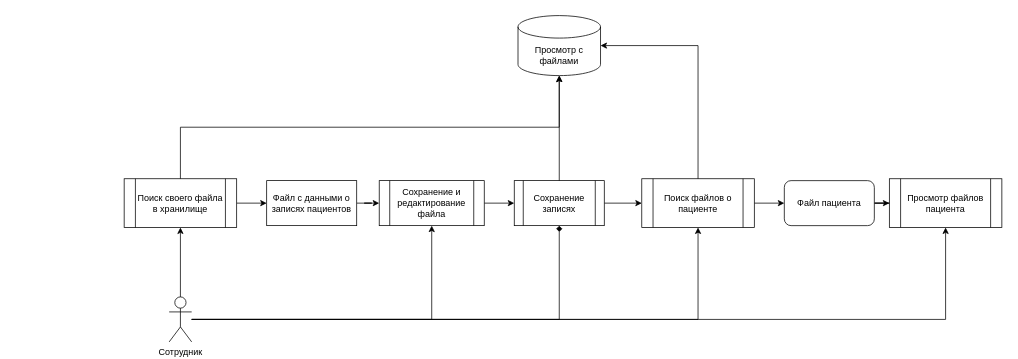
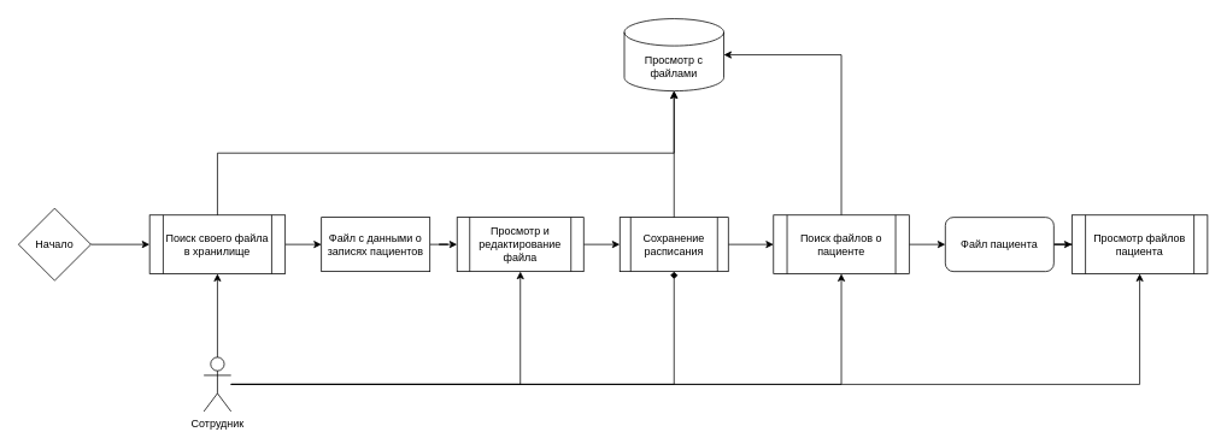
  <mxCell id="0" />
  <mxCell id="1" parent="0" />
+ <mxCell id="2" style="edgeStyle=orthogonalEdgeStyle;rounded=0;orthogonalLoop=1;jettySize=auto;html=1;exitX=1;exitY=0.5;exitDx=0;exitDy=0;entryX=0;entryY=0.5;entryDx=0;entryDy=0;" parent="1" source="13" target="10" edge="1"><mxGeometry relative="1" as="geometry"><mxPoint x="-155" y="270" as="sourcePoint" /><mxPoint x="-80" y="270" as="targetPoint" /></mxGeometry></mxCell>
  <mxCell id="3" style="edgeStyle=orthogonalEdgeStyle;rounded=0;orthogonalLoop=1;jettySize=auto;html=1;" parent="1" source="8" target="10" edge="1"><mxGeometry relative="1" as="geometry" /></mxCell>
  <mxCell id="4" style="edgeStyle=orthogonalEdgeStyle;rounded=0;orthogonalLoop=1;jettySize=auto;html=1;entryX=0.5;entryY=1;entryDx=0;entryDy=0;" parent="1" source="8" target="15" edge="1"><mxGeometry relative="1" as="geometry" /></mxCell>
  <mxCell id="5" style="edgeStyle=orthogonalEdgeStyle;rounded=0;orthogonalLoop=1;jettySize=auto;html=1;entryX=0.5;entryY=1;entryDx=0;entryDy=0;endArrow=diamond;" parent="1" source="8" target="17" edge="1"><mxGeometry relative="1" as="geometry" /></mxCell>
  <mxCell id="6" style="edgeStyle=orthogonalEdgeStyle;rounded=0;orthogonalLoop=1;jettySize=auto;html=1;entryX=0.5;entryY=1;entryDx=0;entryDy=0;" edge="1" parent="1" source="8" target="22"><mxGeometry relative="1" as="geometry" /></mxCell>
  <mxCell id="7" style="edgeStyle=orthogonalEdgeStyle;rounded=0;orthogonalLoop=1;jettySize=auto;html=1;entryX=0.5;entryY=1;entryDx=0;entryDy=0;" edge="1" parent="1" source="8" target="23"><mxGeometry relative="1" as="geometry" /></mxCell>
  <mxCell id="8" value="&lt;span style=&quot;text-wrap-mode: wrap;&quot;&gt;Сотрудник медик&lt;/span&gt;" style="shape=umlActor;verticalLabelPosition=bottom;verticalAlign=top;html=1;outlineConnect=0;" parent="1" vertex="1"><mxGeometry x="225" y="395" width="30" height="60" as="geometry" /></mxCell>
  <mxCell id="9" style="edgeStyle=orthogonalEdgeStyle;rounded=0;orthogonalLoop=1;jettySize=auto;html=1;entryX=0;entryY=0.5;entryDx=0;entryDy=0;" parent="1" source="10" target="20" edge="1"><mxGeometry relative="1" as="geometry" /></mxCell>
  <mxCell id="10" value="Поиск своего файла в хранилище" style="shape=process;whiteSpace=wrap;html=1;backgroundOutline=1;" parent="1" vertex="1"><mxGeometry x="165" y="237.5" width="150" height="65" as="geometry" /></mxCell>
  <mxCell id="11" value="Просмотр с файлами" style="shape=cylinder3;whiteSpace=wrap;html=1;boundedLbl=1;backgroundOutline=1;size=15;" parent="1" vertex="1"><mxGeometry x="690" y="20" width="110" height="80" as="geometry" /></mxCell>
  <mxCell id="12" style="edgeStyle=orthogonalEdgeStyle;rounded=0;orthogonalLoop=1;jettySize=auto;html=1;entryX=0.5;entryY=1;entryDx=0;entryDy=0;entryPerimeter=0;exitX=0.5;exitY=0;exitDx=0;exitDy=0;" parent="1" source="10" target="11" edge="1"><mxGeometry relative="1" as="geometry" /></mxCell>
+ <mxCell id="13" value="Начало" style="rhombus;whiteSpace=wrap;html=1;" parent="1" vertex="1"><mxGeometry x="20" y="230" width="80" height="80" as="geometry" /></mxCell>
  <mxCell id="14" style="edgeStyle=orthogonalEdgeStyle;rounded=0;orthogonalLoop=1;jettySize=auto;html=1;entryX=0;entryY=0.5;entryDx=0;entryDy=0;" parent="1" source="15" target="17" edge="1"><mxGeometry relative="1" as="geometry" /></mxCell>
- <mxCell id="15" value="Сохранение и редактирование файла" style="shape=process;whiteSpace=wrap;html=1;backgroundOutline=1;" parent="1" vertex="1"><mxGeometry x="505" y="240" width="140" height="60" as="geometry" /></mxCell>
+ <mxCell id="15" value="Просмотр и редактирование файла" style="shape=process;whiteSpace=wrap;html=1;backgroundOutline=1;" parent="1" vertex="1"><mxGeometry x="505" y="240" width="140" height="60" as="geometry" /></mxCell>
  <mxCell id="16" value="" style="edgeStyle=orthogonalEdgeStyle;rounded=0;orthogonalLoop=1;jettySize=auto;html=1;" edge="1" parent="1" source="17" target="22"><mxGeometry relative="1" as="geometry" /></mxCell>
- <mxCell id="17" value="Сохранение записях" style="shape=process;whiteSpace=wrap;html=1;backgroundOutline=1;" parent="1" vertex="1"><mxGeometry x="685" y="240" width="120" height="60" as="geometry" /></mxCell>
+ <mxCell id="17" value="Сохранение расписания" style="shape=process;whiteSpace=wrap;html=1;backgroundOutline=1;" parent="1" vertex="1"><mxGeometry x="685" y="240" width="120" height="60" as="geometry" /></mxCell>
  <mxCell id="18" style="edgeStyle=orthogonalEdgeStyle;rounded=0;orthogonalLoop=1;jettySize=auto;html=1;entryX=0.5;entryY=1;entryDx=0;entryDy=0;entryPerimeter=0;exitX=0.5;exitY=0;exitDx=0;exitDy=0;" parent="1" source="17" target="11" edge="1"><mxGeometry relative="1" as="geometry" /></mxCell>
  <mxCell id="19" value="" style="edgeStyle=orthogonalEdgeStyle;rounded=0;orthogonalLoop=1;jettySize=auto;html=1;" parent="1" source="20" target="15" edge="1"><mxGeometry relative="1" as="geometry" /></mxCell>
  <mxCell id="20" value="Файл с данными о записях пациентов" style="whiteSpace=wrap;html=1;rounded=0;" parent="1" vertex="1"><mxGeometry x="355" y="240" width="120" height="60" as="geometry" /></mxCell>
  <mxCell id="21" value="" style="edgeStyle=orthogonalEdgeStyle;rounded=0;orthogonalLoop=1;jettySize=auto;html=1;entryX=0;entryY=0.5;entryDx=0;entryDy=0;" edge="1" parent="1" source="22" target="25"><mxGeometry relative="1" as="geometry" /></mxCell>
  <mxCell id="22" value="Поиск файлов о пациенте" style="shape=process;whiteSpace=wrap;html=1;backgroundOutline=1;" vertex="1" parent="1"><mxGeometry x="855" y="237.5" width="150" height="65" as="geometry" /></mxCell>
  <mxCell id="23" value="Просмотр файлов пациента" style="shape=process;whiteSpace=wrap;html=1;backgroundOutline=1;" vertex="1" parent="1"><mxGeometry x="1185" y="237.5" width="150" height="65" as="geometry" /></mxCell>
  <mxCell id="24" value="" style="edgeStyle=orthogonalEdgeStyle;rounded=0;orthogonalLoop=1;jettySize=auto;html=1;" edge="1" parent="1" source="25" target="23"><mxGeometry relative="1" as="geometry" /></mxCell>
  <mxCell id="25" value="Файл пациента" style="rounded=1;whiteSpace=wrap;html=1;" vertex="1" parent="1"><mxGeometry x="1045" y="240" width="120" height="60" as="geometry" /></mxCell>
  <mxCell id="26" style="edgeStyle=orthogonalEdgeStyle;rounded=0;orthogonalLoop=1;jettySize=auto;html=1;entryX=1;entryY=0.5;entryDx=0;entryDy=0;entryPerimeter=0;exitX=0.5;exitY=0;exitDx=0;exitDy=0;" edge="1" parent="1" source="22" target="11"><mxGeometry relative="1" as="geometry" /></mxCell>
